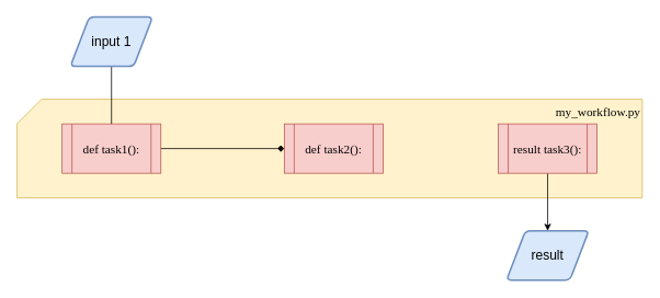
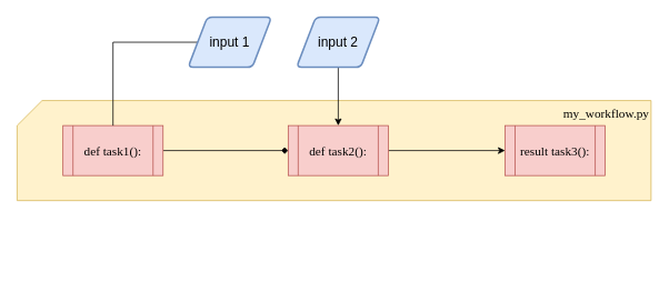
  <mxCell id="0" />
  <mxCell id="1" parent="0" />
  <mxCell id="2" value="&lt;div style=&quot;font-size: 15px;&quot; align=&quot;right&quot;&gt;my_workflow.py&lt;/div&gt;" style="shape=card;whiteSpace=wrap;html=1;align=right;verticalAlign=top;fillColor=#fff2cc;strokeColor=#d6b656;fontFamily=Lucida Console;fontSize=15;" vertex="1" parent="1"><mxGeometry x="20" y="120" width="760" height="120" as="geometry" /></mxCell>
  <mxCell id="3" style="edgeStyle=orthogonalEdgeStyle;rounded=0;orthogonalLoop=1;jettySize=auto;html=1;exitX=1;exitY=0.5;exitDx=0;exitDy=0;entryX=0;entryY=0.5;entryDx=0;entryDy=0;endArrow=diamond;" edge="1" parent="1" source="4" target="6"><mxGeometry relative="1" as="geometry" /></mxCell>
  <mxCell id="4" value="def task1():" style="shape=process;whiteSpace=wrap;html=1;backgroundOutline=1;fillColor=#f8cecc;strokeColor=#b85450;fontFamily=Lucida Console;fontSize=15;" vertex="1" parent="1"><mxGeometry x="75" y="150" width="120" height="60" as="geometry" /></mxCell>
+ <mxCell id="5" style="edgeStyle=orthogonalEdgeStyle;rounded=0;orthogonalLoop=1;jettySize=auto;html=1;exitX=1;exitY=0.5;exitDx=0;exitDy=0;entryX=0;entryY=0.5;entryDx=0;entryDy=0;" edge="1" parent="1" source="6" target="8"><mxGeometry relative="1" as="geometry" /></mxCell>
  <mxCell id="6" value="def task2():" style="shape=process;whiteSpace=wrap;html=1;backgroundOutline=1;fillColor=#f8cecc;strokeColor=#b85450;fontFamily=Lucida Console;fontSize=15;" vertex="1" parent="1"><mxGeometry x="345" y="150" width="120" height="60" as="geometry" /></mxCell>
- <mxCell id="7" value="" style="edgeStyle=orthogonalEdgeStyle;rounded=0;orthogonalLoop=1;jettySize=auto;html=1;" edge="1" parent="1" source="8" target="13"><mxGeometry relative="1" as="geometry" /></mxCell>
  <mxCell id="8" value="result task3():" style="shape=process;whiteSpace=wrap;html=1;backgroundOutline=1;fillColor=#f8cecc;strokeColor=#b85450;fontFamily=Lucida Console;fontSize=15;" vertex="1" parent="1"><mxGeometry x="605" y="150" width="120" height="60" as="geometry" /></mxCell>
  <mxCell id="9" value="" style="edgeStyle=orthogonalEdgeStyle;rounded=0;orthogonalLoop=1;jettySize=auto;html=1;endArrow=none;" edge="1" parent="1" source="10" target="4"><mxGeometry relative="1" as="geometry" /></mxCell>
- <mxCell id="10" value="input 1" style="shape=parallelogram;html=1;strokeWidth=2;perimeter=parallelogramPerimeter;whiteSpace=wrap;rounded=1;arcSize=12;size=0.23;align=center;verticalAlign=middle;fillColor=#dae8fc;strokeColor=#6c8ebf;fontSize=16;" vertex="1" parent="1"><mxGeometry x="85" y="20" width="100" height="60" as="geometry" /></mxCell>
- <mxCell id="13" value="result" style="shape=parallelogram;html=1;strokeWidth=2;perimeter=parallelogramPerimeter;whiteSpace=wrap;rounded=1;arcSize=12;size=0.23;align=center;verticalAlign=middle;fillColor=#dae8fc;strokeColor=#6c8ebf;fontSize=16;" vertex="1" parent="1"><mxGeometry x="615" y="280" width="100" height="60" as="geometry" /></mxCell>
+ <mxCell id="10" value="input 1" style="shape=parallelogram;html=1;strokeWidth=2;perimeter=parallelogramPerimeter;whiteSpace=wrap;rounded=1;arcSize=12;size=0.23;align=center;verticalAlign=middle;fillColor=#dae8fc;strokeColor=#6c8ebf;fontSize=16;" vertex="1" parent="1"><mxGeometry x="225" y="20" width="100" height="60" as="geometry" /></mxCell>
+ <mxCell id="11" value="" style="edgeStyle=orthogonalEdgeStyle;rounded=0;orthogonalLoop=1;jettySize=auto;html=1;" edge="1" parent="1" source="12" target="6"><mxGeometry relative="1" as="geometry" /></mxCell>
+ <mxCell id="12" value="input 2" style="shape=parallelogram;html=1;strokeWidth=2;perimeter=parallelogramPerimeter;whiteSpace=wrap;rounded=1;arcSize=12;size=0.23;align=center;verticalAlign=middle;fillColor=#dae8fc;strokeColor=#6c8ebf;fontSize=16;" vertex="1" parent="1"><mxGeometry x="355" y="20" width="100" height="60" as="geometry" /></mxCell>
